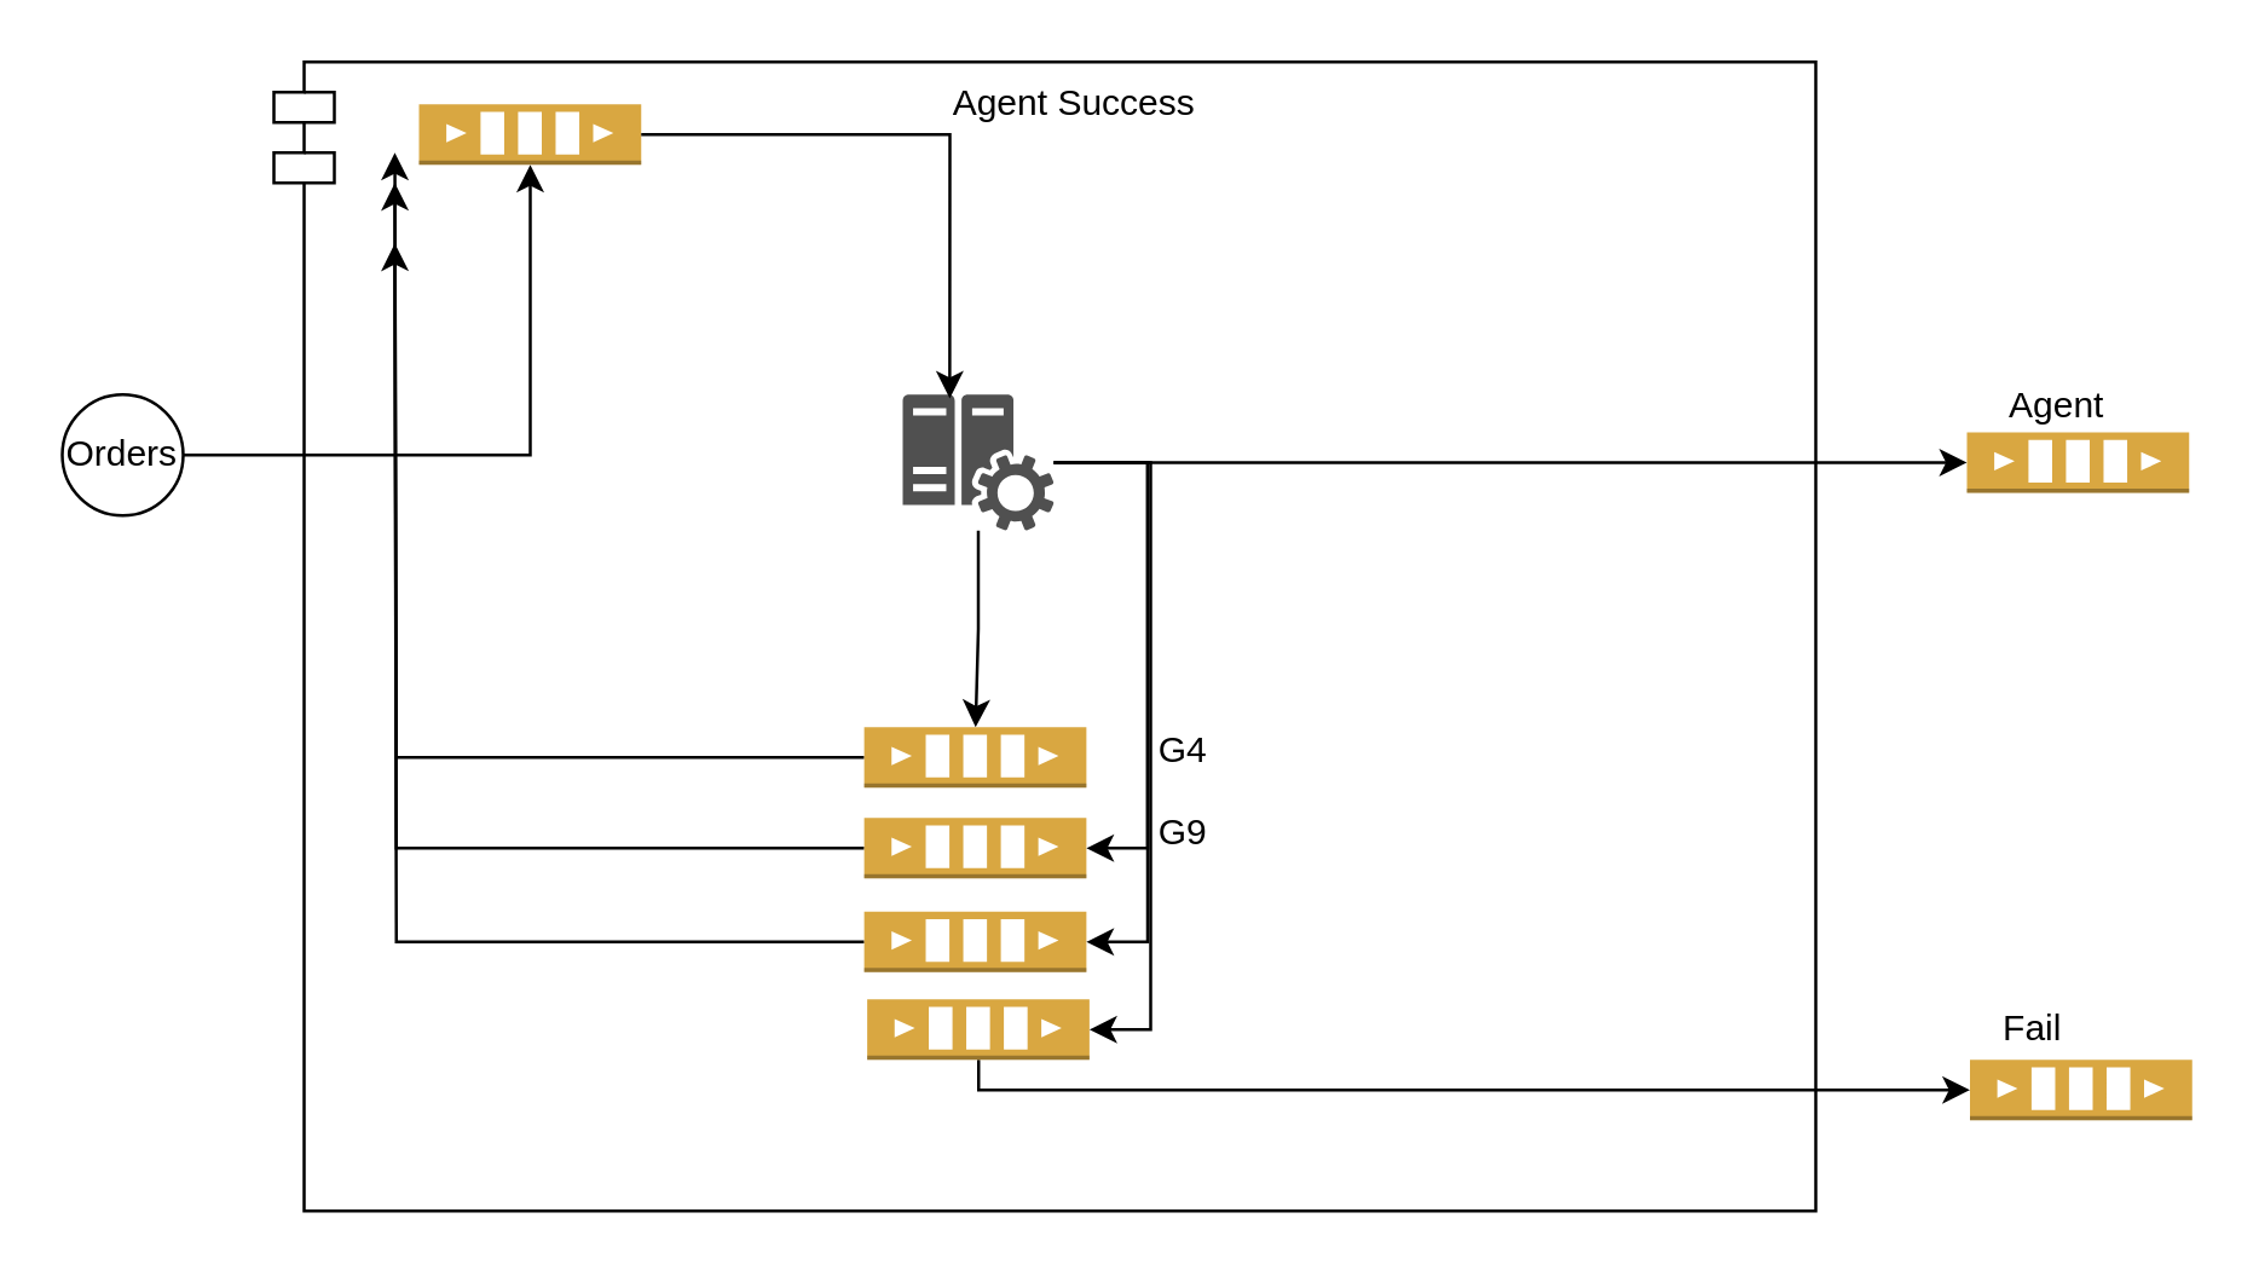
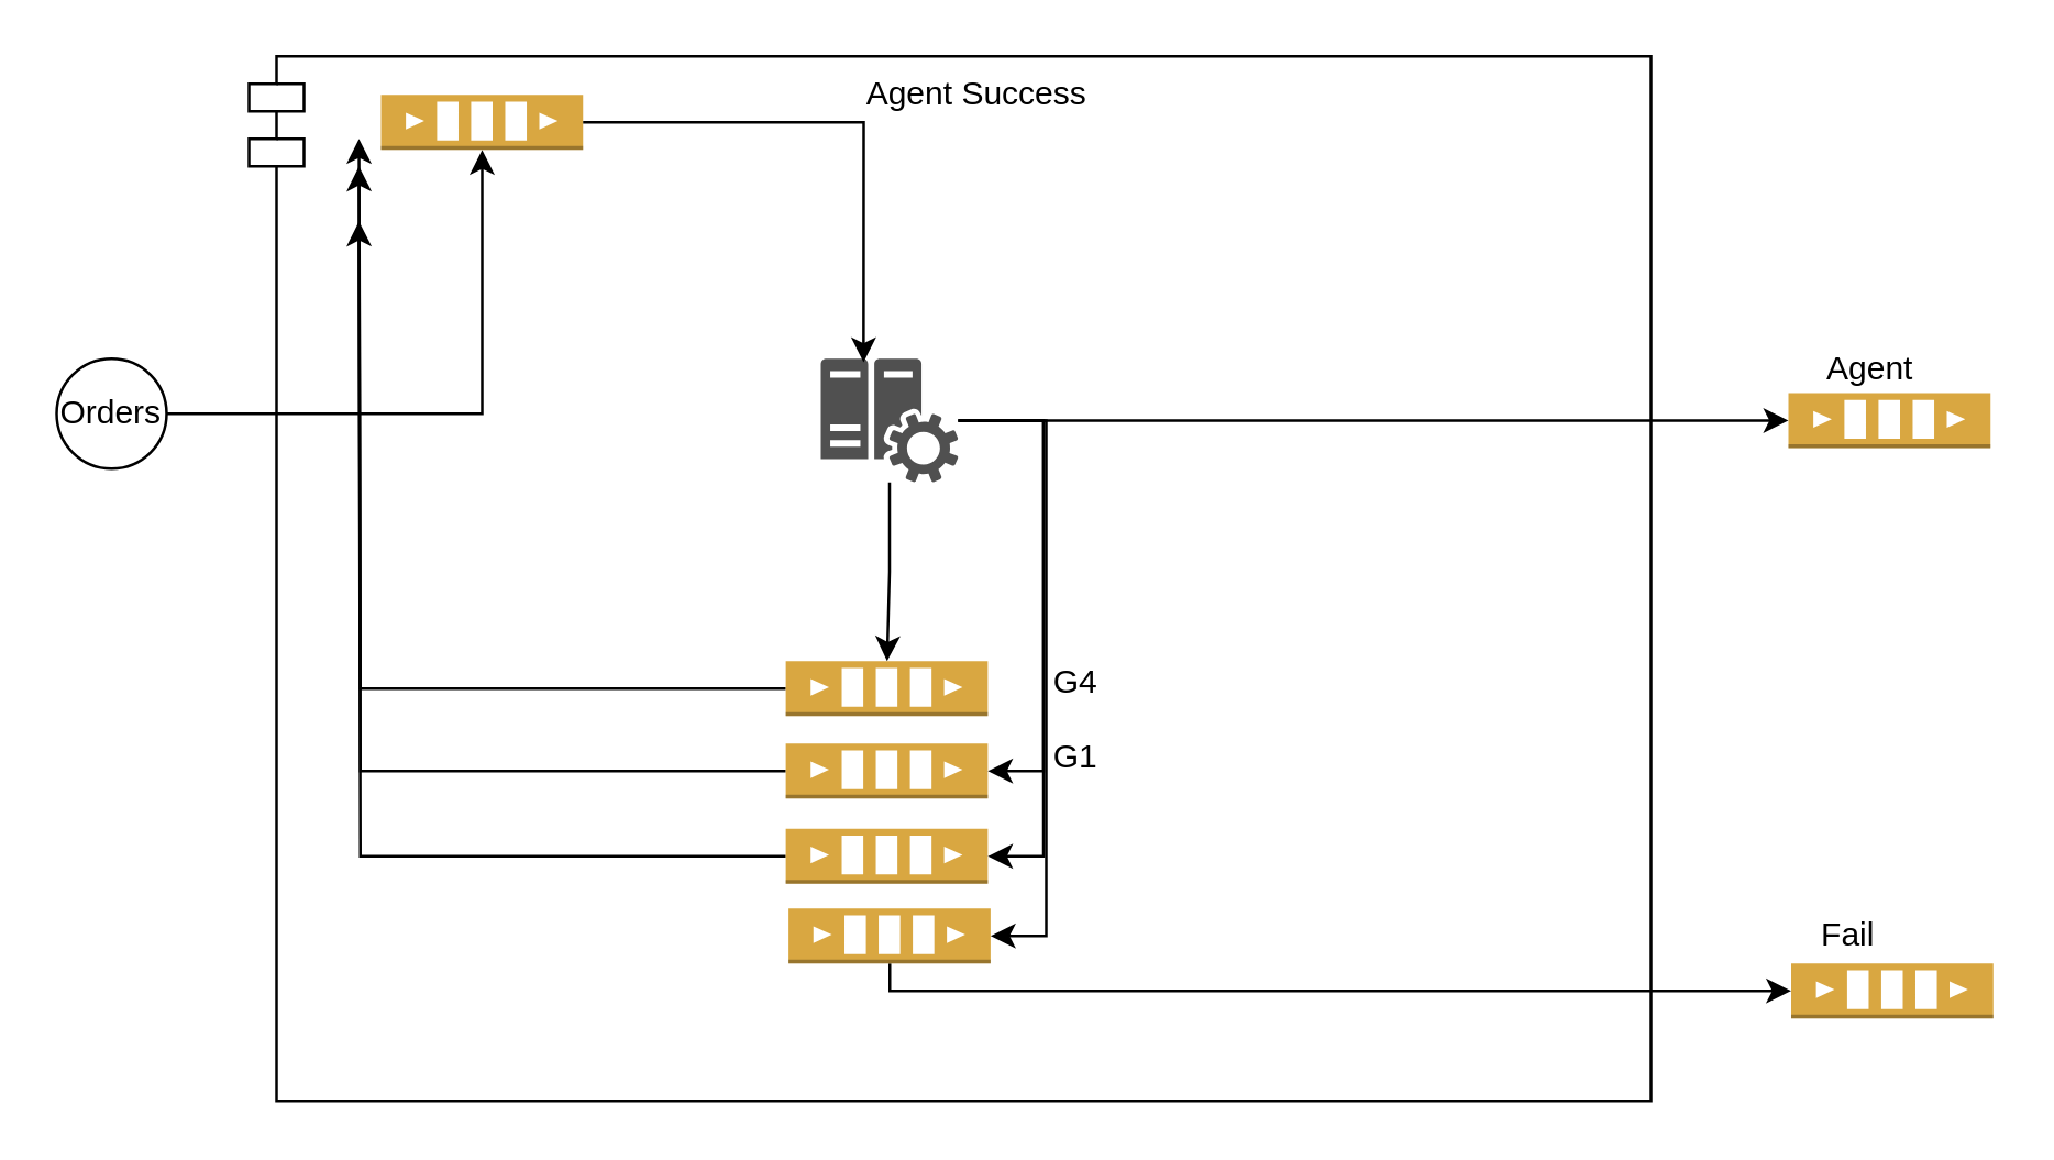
  <mxCell id="0" />
  <mxCell id="1" parent="0" />
  <mxCell id="2" value="Agent Success" style="shape=module;align=left;spacingLeft=20;align=center;verticalAlign=top;whiteSpace=wrap;html=1;" parent="1" vertex="1"><mxGeometry x="90" y="20" width="510" height="380" as="geometry" /></mxCell>
  <mxCell id="3" style="edgeStyle=orthogonalEdgeStyle;rounded=0;orthogonalLoop=1;jettySize=auto;html=1;" parent="1" source="4" target="5" edge="1"><mxGeometry relative="1" as="geometry" /></mxCell>
  <mxCell id="4" value="Orders" style="ellipse;whiteSpace=wrap;html=1;aspect=fixed;" parent="1" vertex="1"><mxGeometry x="20" y="130" width="40" height="40" as="geometry" /></mxCell>
  <mxCell id="5" value="" style="outlineConnect=0;dashed=0;verticalLabelPosition=bottom;verticalAlign=top;align=center;html=1;shape=mxgraph.aws3.queue;fillColor=#D9A741;gradientColor=none;" parent="1" vertex="1"><mxGeometry x="138" y="34" width="73.5" height="20" as="geometry" /></mxCell>
  <mxCell id="6" style="edgeStyle=orthogonalEdgeStyle;rounded=0;orthogonalLoop=1;jettySize=auto;html=1;" parent="1" source="7" target="10" edge="1"><mxGeometry relative="1" as="geometry" /></mxCell>
  <mxCell id="7" value="" style="sketch=0;pointerEvents=1;shadow=0;dashed=0;html=1;strokeColor=none;labelPosition=center;verticalLabelPosition=bottom;verticalAlign=top;align=center;fillColor=#505050;shape=mxgraph.mscae.oms.config_assessment" parent="1" vertex="1"><mxGeometry x="298" y="130" width="50" height="45" as="geometry" /></mxCell>
  <mxCell id="8" style="edgeStyle=orthogonalEdgeStyle;rounded=0;orthogonalLoop=1;jettySize=auto;html=1;entryX=0.311;entryY=0.029;entryDx=0;entryDy=0;entryPerimeter=0;" parent="1" source="5" target="7" edge="1"><mxGeometry relative="1" as="geometry" /></mxCell>
  <mxCell id="9" style="edgeStyle=orthogonalEdgeStyle;rounded=0;orthogonalLoop=1;jettySize=auto;html=1;" parent="1" source="10" edge="1"><mxGeometry relative="1" as="geometry"><mxPoint x="130" y="50" as="targetPoint" /></mxGeometry></mxCell>
  <mxCell id="10" value="" style="outlineConnect=0;dashed=0;verticalLabelPosition=bottom;verticalAlign=top;align=center;html=1;shape=mxgraph.aws3.queue;fillColor=#D9A741;gradientColor=none;" parent="1" vertex="1"><mxGeometry x="285.25" y="240" width="73.5" height="20" as="geometry" /></mxCell>
  <mxCell id="11" value="G4" style="text;html=1;align=center;verticalAlign=middle;whiteSpace=wrap;rounded=0;" parent="1" vertex="1"><mxGeometry x="378" y="233" width="26.25" height="30" as="geometry" /></mxCell>
  <mxCell id="12" style="edgeStyle=orthogonalEdgeStyle;rounded=0;orthogonalLoop=1;jettySize=auto;html=1;" parent="1" source="13" edge="1"><mxGeometry relative="1" as="geometry"><mxPoint x="130" y="60" as="targetPoint" /></mxGeometry></mxCell>
  <mxCell id="13" value="" style="outlineConnect=0;dashed=0;verticalLabelPosition=bottom;verticalAlign=top;align=center;html=1;shape=mxgraph.aws3.queue;fillColor=#D9A741;gradientColor=none;" parent="1" vertex="1"><mxGeometry x="285.25" y="270" width="73.5" height="20" as="geometry" /></mxCell>
- <mxCell id="14" value="G9" style="text;html=1;align=center;verticalAlign=middle;whiteSpace=wrap;rounded=0;" parent="1" vertex="1"><mxGeometry x="378" y="260" width="26.25" height="30" as="geometry" /></mxCell>
+ <mxCell id="14" value="G1" style="text;html=1;align=center;verticalAlign=middle;whiteSpace=wrap;rounded=0;" parent="1" vertex="1"><mxGeometry x="378" y="260" width="26.25" height="30" as="geometry" /></mxCell>
  <mxCell id="15" style="edgeStyle=orthogonalEdgeStyle;rounded=0;orthogonalLoop=1;jettySize=auto;html=1;" parent="1" source="16" edge="1"><mxGeometry relative="1" as="geometry"><mxPoint x="130" y="80" as="targetPoint" /></mxGeometry></mxCell>
  <mxCell id="16" value="" style="outlineConnect=0;dashed=0;verticalLabelPosition=bottom;verticalAlign=top;align=center;html=1;shape=mxgraph.aws3.queue;fillColor=#D9A741;gradientColor=none;" parent="1" vertex="1"><mxGeometry x="285.25" y="301" width="73.5" height="20" as="geometry" /></mxCell>
  <mxCell id="17" style="edgeStyle=orthogonalEdgeStyle;rounded=0;orthogonalLoop=1;jettySize=auto;html=1;entryX=1;entryY=0.5;entryDx=0;entryDy=0;entryPerimeter=0;" parent="1" source="7" target="13" edge="1"><mxGeometry relative="1" as="geometry"><Array as="points"><mxPoint x="379" y="152" /><mxPoint x="379" y="280" /></Array></mxGeometry></mxCell>
  <mxCell id="18" style="edgeStyle=orthogonalEdgeStyle;rounded=0;orthogonalLoop=1;jettySize=auto;html=1;entryX=1;entryY=0.5;entryDx=0;entryDy=0;entryPerimeter=0;" parent="1" source="7" target="16" edge="1"><mxGeometry relative="1" as="geometry"><Array as="points"><mxPoint x="379" y="152" /><mxPoint x="379" y="311" /></Array></mxGeometry></mxCell>
  <mxCell id="19" style="edgeStyle=orthogonalEdgeStyle;rounded=0;orthogonalLoop=1;jettySize=auto;html=1;entryX=0;entryY=0.5;entryDx=0;entryDy=0;entryPerimeter=0;" parent="1" source="20" target="23" edge="1"><mxGeometry relative="1" as="geometry"><Array as="points"><mxPoint x="323" y="360" /><mxPoint x="622" y="360" /></Array></mxGeometry></mxCell>
  <mxCell id="20" value="" style="outlineConnect=0;dashed=0;verticalLabelPosition=bottom;verticalAlign=top;align=center;html=1;shape=mxgraph.aws3.queue;fillColor=#D9A741;gradientColor=none;" parent="1" vertex="1"><mxGeometry x="286.25" y="330" width="73.5" height="20" as="geometry" /></mxCell>
  <mxCell id="21" style="edgeStyle=orthogonalEdgeStyle;rounded=0;orthogonalLoop=1;jettySize=auto;html=1;entryX=1;entryY=0.5;entryDx=0;entryDy=0;entryPerimeter=0;" parent="1" source="7" target="20" edge="1"><mxGeometry relative="1" as="geometry"><Array as="points"><mxPoint x="380" y="152" /><mxPoint x="380" y="340" /></Array></mxGeometry></mxCell>
  <mxCell id="22" value="" style="outlineConnect=0;dashed=0;verticalLabelPosition=bottom;verticalAlign=top;align=center;html=1;shape=mxgraph.aws3.queue;fillColor=#D9A741;gradientColor=none;" parent="1" vertex="1"><mxGeometry x="650" y="142.5" width="73.5" height="20" as="geometry" /></mxCell>
  <mxCell id="23" value="" style="outlineConnect=0;dashed=0;verticalLabelPosition=bottom;verticalAlign=top;align=center;html=1;shape=mxgraph.aws3.queue;fillColor=#D9A741;gradientColor=none;" parent="1" vertex="1"><mxGeometry x="651" y="350" width="73.5" height="20" as="geometry" /></mxCell>
  <mxCell id="24" style="edgeStyle=orthogonalEdgeStyle;rounded=0;orthogonalLoop=1;jettySize=auto;html=1;entryX=0;entryY=0.5;entryDx=0;entryDy=0;entryPerimeter=0;" parent="1" source="7" target="22" edge="1"><mxGeometry relative="1" as="geometry" /></mxCell>
  <mxCell id="25" value="Fail" style="text;html=1;align=center;verticalAlign=middle;whiteSpace=wrap;rounded=0;" vertex="1" parent="1"><mxGeometry x="642" y="325" width="60" height="30" as="geometry" /></mxCell>
  <mxCell id="26" value="Agent" style="text;html=1;align=center;verticalAlign=middle;whiteSpace=wrap;rounded=0;" vertex="1" parent="1"><mxGeometry x="635" y="118.5" width="90" height="30" as="geometry" /></mxCell>
